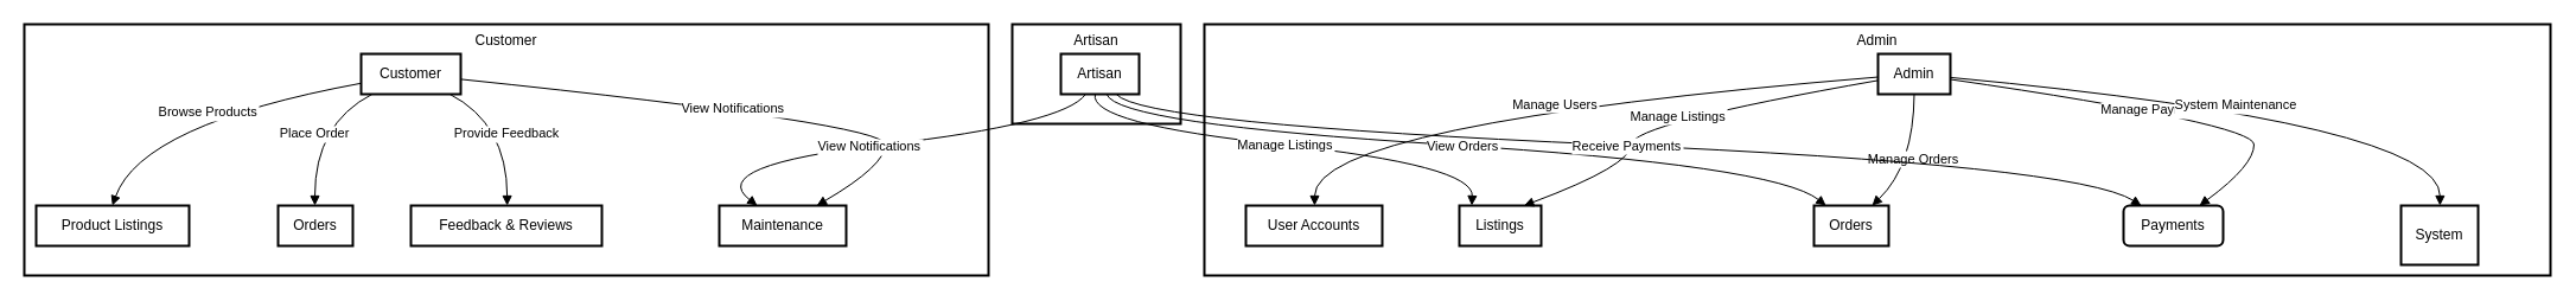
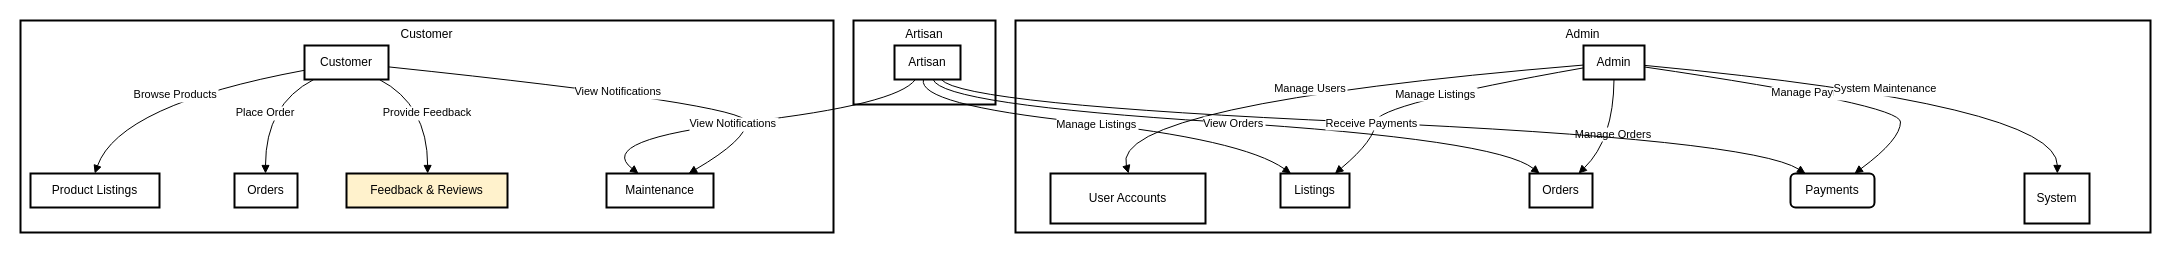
  <mxCell id="0" />
  <mxCell id="1" parent="0" />
  <mxCell id="2" value="Artisan" style="whiteSpace=wrap;strokeWidth=2;verticalAlign=top;" vertex="1" parent="1"><mxGeometry x="853" y="20" width="142" height="84" as="geometry" /></mxCell>
  <mxCell id="3" value="Artisan" style="whiteSpace=wrap;strokeWidth=2;" vertex="1" parent="1"><mxGeometry x="894" y="45" width="66" height="34" as="geometry" /></mxCell>
  <mxCell id="4" value="Customer" style="whiteSpace=wrap;strokeWidth=2;verticalAlign=top;" vertex="1" parent="1"><mxGeometry x="20" y="20" width="813" height="212" as="geometry" /></mxCell>
  <mxCell id="5" value="Product Listings" style="whiteSpace=wrap;strokeWidth=2;" vertex="1" parent="1"><mxGeometry x="30" y="173" width="129" height="34" as="geometry" /></mxCell>
  <mxCell id="6" value="Customer" style="whiteSpace=wrap;strokeWidth=2;" vertex="1" parent="1"><mxGeometry x="304" y="45" width="84" height="34" as="geometry" /></mxCell>
  <mxCell id="7" value="Orders" style="whiteSpace=wrap;strokeWidth=2;" vertex="1" parent="1"><mxGeometry x="234" y="173" width="63" height="34" as="geometry" /></mxCell>
- <mxCell id="8" value="Feedback &amp; Reviews" style="whiteSpace=wrap;strokeWidth=2;" vertex="1" parent="1"><mxGeometry x="346" y="173" width="161" height="34" as="geometry" /></mxCell>
+ <mxCell id="8" value="Feedback &amp; Reviews" style="whiteSpace=wrap;strokeWidth=2;fillColor=#fff2cc;" vertex="1" parent="1"><mxGeometry x="346" y="173" width="161" height="34" as="geometry" /></mxCell>
  <mxCell id="9" value="Maintenance" style="whiteSpace=wrap;strokeWidth=2;" vertex="1" parent="1"><mxGeometry x="606" y="173" width="107" height="34" as="geometry" /></mxCell>
  <mxCell id="10" value="Admin" style="whiteSpace=wrap;strokeWidth=2;verticalAlign=top;" vertex="1" parent="1"><mxGeometry x="1015" y="20" width="1135" height="212" as="geometry" /></mxCell>
- <mxCell id="11" value="User Accounts" style="whiteSpace=wrap;strokeWidth=2;" vertex="1" parent="1"><mxGeometry x="1050" y="173" width="115" height="34" as="geometry" /></mxCell>
+ <mxCell id="11" value="User Accounts" style="whiteSpace=wrap;strokeWidth=2;" vertex="1" parent="1"><mxGeometry x="1050" y="173" width="155" height="50" as="geometry" /></mxCell>
  <mxCell id="12" value="Admin" style="whiteSpace=wrap;strokeWidth=2;" vertex="1" parent="1"><mxGeometry x="1583" y="45" width="61" height="34" as="geometry" /></mxCell>
- <mxCell id="13" value="Listings" style="whiteSpace=wrap;strokeWidth=2;" vertex="1" parent="1"><mxGeometry x="1230" y="173" width="69" height="34" as="geometry" /></mxCell>
+ <mxCell id="13" value="Listings" style="whiteSpace=wrap;strokeWidth=2;" vertex="1" parent="1"><mxGeometry x="1280" y="173" width="69" height="34" as="geometry" /></mxCell>
  <mxCell id="14" value="Orders" style="whiteSpace=wrap;strokeWidth=2;" vertex="1" parent="1"><mxGeometry x="1529" y="173" width="63" height="34" as="geometry" /></mxCell>
  <mxCell id="15" value="Payments" style="whiteSpace=wrap;strokeWidth=2;rounded=1;" vertex="1" parent="1"><mxGeometry x="1790" y="173" width="84" height="34" as="geometry" /></mxCell>
  <mxCell id="16" value="System" style="whiteSpace=wrap;strokeWidth=2;" vertex="1" parent="1"><mxGeometry x="2024" y="173" width="65" height="50" as="geometry" /></mxCell>
  <mxCell id="17" value="Manage Users" style="curved=1;startArrow=none;endArrow=block;exitX=-0.002;exitY=0.575;entryX=0.504;entryY=0;rounded=0;" edge="1" parent="1" source="12" target="11"><mxGeometry relative="1" as="geometry"><Array as="points"><mxPoint x="1108" y="104" /></Array></mxGeometry></mxCell>
  <mxCell id="18" value="Manage Listings" style="curved=1;startArrow=none;endArrow=block;exitX=-0.002;exitY=0.659;entryX=0.789;entryY=0;rounded=0;" edge="1" parent="1" source="12" target="13"><mxGeometry relative="1" as="geometry"><Array as="points"><mxPoint x="1375" y="104" /><mxPoint x="1375" y="139" /></Array></mxGeometry></mxCell>
  <mxCell id="19" value="Manage Orders" style="curved=1;startArrow=none;endArrow=block;exitX=0.5;exitY=1;entryX=0.778;entryY=0;rounded=0;" edge="1" parent="1" source="12" target="14"><mxGeometry relative="1" as="geometry"><Array as="points"><mxPoint x="1613" y="139" /></Array></mxGeometry></mxCell>
  <mxCell id="20" value="Manage Payments" style="curved=1;startArrow=none;endArrow=block;exitX=1.001;exitY=0.632;entryX=0.762;entryY=0;rounded=0;" edge="1" parent="1" source="12" target="15"><mxGeometry relative="1" as="geometry"><Array as="points"><mxPoint x="1900" y="104" /><mxPoint x="1900" y="139" /></Array></mxGeometry></mxCell>
  <mxCell id="21" value="System Maintenance" style="curved=1;startArrow=none;endArrow=block;exitX=1.001;exitY=0.585;entryX=0.505;entryY=0;rounded=0;" edge="1" parent="1" source="12" target="16"><mxGeometry relative="1" as="geometry"><Array as="points"><mxPoint x="2057" y="104" /></Array></mxGeometry></mxCell>
  <mxCell id="22" value="Browse Products" style="curved=1;startArrow=none;endArrow=block;exitX=0.002;exitY=0.728;entryX=0.498;entryY=0;rounded=0;" edge="1" parent="1" source="6" target="5"><mxGeometry relative="1" as="geometry"><Array as="points"><mxPoint x="119" y="104" /></Array></mxGeometry></mxCell>
  <mxCell id="23" value="Place Order" style="curved=1;startArrow=none;endArrow=block;exitX=0.11;exitY=1;entryX=0.492;entryY=0;rounded=0;" edge="1" parent="1" source="6" target="7"><mxGeometry relative="1" as="geometry"><Array as="points"><mxPoint x="265" y="104" /></Array></mxGeometry></mxCell>
  <mxCell id="24" value="Provide Feedback" style="curved=1;startArrow=none;endArrow=block;exitX=0.891;exitY=1;entryX=0.504;entryY=0;rounded=0;" edge="1" parent="1" source="6" target="8"><mxGeometry relative="1" as="geometry"><Array as="points"><mxPoint x="427" y="104" /></Array></mxGeometry></mxCell>
  <mxCell id="25" value="View Notifications" style="curved=1;startArrow=none;endArrow=block;exitX=0.999;exitY=0.629;entryX=0.768;entryY=0;rounded=0;" edge="1" parent="1" source="6" target="9"><mxGeometry relative="1" as="geometry"><Array as="points"><mxPoint x="746" y="104" /><mxPoint x="746" y="139" /></Array></mxGeometry></mxCell>
  <mxCell id="26" value="Manage Listings" style="curved=1;startArrow=none;endArrow=block;exitX=0.438;exitY=1;entryX=0.152;entryY=0;rounded=0;" edge="1" parent="1" source="3" target="13"><mxGeometry relative="1" as="geometry"><Array as="points"><mxPoint x="917" y="104" /><mxPoint x="1242" y="139" /></Array></mxGeometry></mxCell>
  <mxCell id="27" value="View Orders" style="curved=1;startArrow=none;endArrow=block;exitX=0.586;exitY=1;entryX=0.161;entryY=0;rounded=0;" edge="1" parent="1" source="3" target="14"><mxGeometry relative="1" as="geometry"><Array as="points"><mxPoint x="941" y="104" /><mxPoint x="1496" y="139" /></Array></mxGeometry></mxCell>
  <mxCell id="28" value="Receive Payments" style="curved=1;startArrow=none;endArrow=block;exitX=0.709;exitY=1;entryX=0.179;entryY=0;rounded=0;" edge="1" parent="1" source="3" target="15"><mxGeometry relative="1" as="geometry"><Array as="points"><mxPoint x="961" y="104" /><mxPoint x="1751" y="139" /></Array></mxGeometry></mxCell>
  <mxCell id="29" value="View Notifications" style="curved=1;startArrow=none;endArrow=block;exitX=0.316;exitY=1;entryX=0.299;entryY=0;rounded=0;" edge="1" parent="1" source="3" target="9"><mxGeometry relative="1" as="geometry"><Array as="points"><mxPoint x="897" y="104" /><mxPoint x="594" y="139" /></Array></mxGeometry></mxCell>
